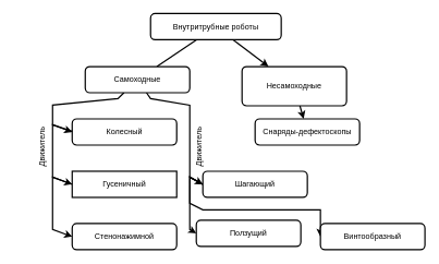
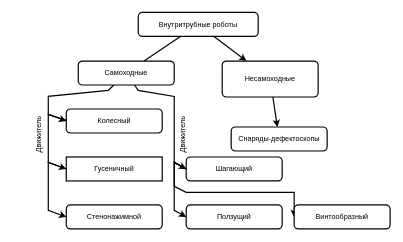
  <mxCell id="0" />
  <mxCell id="1" parent="0" />
  <mxCell id="2" value="" style="rounded=0;orthogonalLoop=1;jettySize=auto;html=1;strokeWidth=2;endArrow=none;" edge="1" parent="1" source="4" target="9"><mxGeometry relative="1" as="geometry" /></mxCell>
  <mxCell id="3" style="edgeStyle=none;rounded=0;orthogonalLoop=1;jettySize=auto;html=1;strokeWidth=2;" edge="1" parent="1" source="4" target="11"><mxGeometry relative="1" as="geometry" /></mxCell>
  <mxCell id="4" value="Внутритрубные роботы" style="rounded=1;whiteSpace=wrap;html=1;absoluteArcSize=1;arcSize=14;strokeWidth=2;" vertex="1" parent="1"><mxGeometry x="230" y="20" width="200" height="40" as="geometry" /></mxCell>
- <mxCell id="5" value="Снаряды-дефектоскопы" style="rounded=1;whiteSpace=wrap;html=1;absoluteArcSize=1;arcSize=14;strokeWidth=2;" vertex="1" parent="1"><mxGeometry x="390" y="181" width="160" height="40" as="geometry" /></mxCell>
+ <mxCell id="5" value="Снаряды-дефектоскопы" style="rounded=1;whiteSpace=wrap;html=1;absoluteArcSize=1;arcSize=14;strokeWidth=2;" vertex="1" parent="1"><mxGeometry x="385" y="211" width="160" height="40" as="geometry" /></mxCell>
  <mxCell id="6" value="" style="edgeStyle=none;rounded=0;orthogonalLoop=1;jettySize=auto;html=1;strokeWidth=2;" edge="1" parent="1" source="11" target="5"><mxGeometry relative="1" as="geometry" /></mxCell>
  <mxCell id="7" value="" style="edgeStyle=none;rounded=0;orthogonalLoop=1;jettySize=auto;html=1;strokeWidth=2;entryX=0;entryY=0.5;entryDx=0;entryDy=0;" edge="1" parent="1" source="9" target="10"><mxGeometry relative="1" as="geometry"><Array as="points"><mxPoint x="180" y="150" /><mxPoint x="80" y="160" /><mxPoint x="80" y="190" /></Array></mxGeometry></mxCell>
  <mxCell id="8" style="edgeStyle=none;rounded=0;orthogonalLoop=1;jettySize=auto;html=1;entryX=0;entryY=0.5;entryDx=0;entryDy=0;strokeWidth=2;" edge="1" parent="1" source="9" target="17"><mxGeometry relative="1" as="geometry"><Array as="points"><mxPoint x="230" y="150" /><mxPoint x="290" y="160" /><mxPoint x="290" y="270" /></Array></mxGeometry></mxCell>
  <mxCell id="9" value="Самоходные" style="rounded=1;whiteSpace=wrap;html=1;absoluteArcSize=1;arcSize=14;strokeWidth=2;" vertex="1" parent="1"><mxGeometry x="130" y="101" width="160" height="40" as="geometry" /></mxCell>
  <mxCell id="10" value="Колесный" style="rounded=1;whiteSpace=wrap;html=1;absoluteArcSize=1;arcSize=14;strokeWidth=2;" vertex="1" parent="1"><mxGeometry x="110" y="181" width="160" height="40" as="geometry" /></mxCell>
  <mxCell id="11" value="Несамоходные" style="rounded=1;whiteSpace=wrap;html=1;absoluteArcSize=1;arcSize=14;strokeWidth=2;" vertex="1" parent="1"><mxGeometry x="370" y="101" width="160" height="60" as="geometry" /></mxCell>
  <mxCell id="12" style="edgeStyle=none;rounded=0;orthogonalLoop=1;jettySize=auto;html=1;exitX=0;exitY=0.5;exitDx=0;exitDy=0;entryX=0;entryY=0.5;entryDx=0;entryDy=0;strokeWidth=2;" edge="1" parent="1" source="13" target="14"><mxGeometry relative="1" as="geometry"><Array as="points"><mxPoint x="80" y="270" /><mxPoint x="80" y="350" /></Array></mxGeometry></mxCell>
  <mxCell id="13" value="Гусеничный" style="whiteSpace=wrap;html=1;absoluteArcSize=1;arcSize=14;strokeWidth=2;rounded=0;" vertex="1" parent="1"><mxGeometry x="110" y="261" width="160" height="40" as="geometry" /></mxCell>
  <mxCell id="14" value="Стенонажимной" style="rounded=1;whiteSpace=wrap;html=1;absoluteArcSize=1;arcSize=14;strokeWidth=2;" vertex="1" parent="1"><mxGeometry x="110" y="341" width="160" height="40" as="geometry" /></mxCell>
  <mxCell id="15" style="edgeStyle=none;rounded=0;orthogonalLoop=1;jettySize=auto;html=1;exitX=0;exitY=0.5;exitDx=0;exitDy=0;entryX=0;entryY=0.5;entryDx=0;entryDy=0;strokeWidth=2;" edge="1" parent="1" source="17" target="18"><mxGeometry relative="1" as="geometry"><Array as="points"><mxPoint x="290" y="270" /><mxPoint x="290" y="350" /></Array></mxGeometry></mxCell>
  <mxCell id="16" style="edgeStyle=none;rounded=0;orthogonalLoop=1;jettySize=auto;html=1;exitX=0;exitY=0.5;exitDx=0;exitDy=0;entryX=0;entryY=0.5;entryDx=0;entryDy=0;strokeWidth=2;" edge="1" parent="1" source="17" target="19"><mxGeometry relative="1" as="geometry"><Array as="points"><mxPoint x="290" y="270" /><mxPoint x="290" y="310" /><mxPoint x="310" y="320" /><mxPoint x="490" y="320" /><mxPoint x="490" y="350" /></Array></mxGeometry></mxCell>
  <mxCell id="17" value="Шагающий" style="rounded=1;whiteSpace=wrap;html=1;absoluteArcSize=1;arcSize=14;strokeWidth=2;" vertex="1" parent="1"><mxGeometry x="310" y="261" width="160" height="40" as="geometry" /></mxCell>
- <mxCell id="18" value="Ползущий" style="rounded=1;whiteSpace=wrap;html=1;absoluteArcSize=1;arcSize=14;strokeWidth=2;" vertex="1" parent="1"><mxGeometry x="300" y="336" width="160" height="40" as="geometry" /></mxCell>
+ <mxCell id="18" value="Ползущий" style="rounded=1;whiteSpace=wrap;html=1;absoluteArcSize=1;arcSize=14;strokeWidth=2;" vertex="1" parent="1"><mxGeometry x="310" y="341" width="160" height="40" as="geometry" /></mxCell>
  <mxCell id="19" value="Винтообразный" style="rounded=1;whiteSpace=wrap;html=1;absoluteArcSize=1;arcSize=14;strokeWidth=2;" vertex="1" parent="1"><mxGeometry x="490" y="341" width="160" height="40" as="geometry" /></mxCell>
  <mxCell id="20" value="" style="edgeStyle=none;rounded=0;orthogonalLoop=1;jettySize=auto;html=1;strokeWidth=2;entryX=0;entryY=0.5;entryDx=0;entryDy=0;" edge="1" parent="1" target="13"><mxGeometry relative="1" as="geometry"><mxPoint x="110" y="200" as="sourcePoint" /><mxPoint x="76.5" y="291" as="targetPoint" /><Array as="points"><mxPoint x="80" y="190" /><mxPoint x="80" y="270" /></Array></mxGeometry></mxCell>
  <mxCell id="21" value="Движитель" style="text;html=1;resizable=0;points=[];autosize=1;align=left;verticalAlign=top;spacingTop=-4;rotation=-90;" vertex="1" parent="1"><mxGeometry x="20" y="201" width="90" height="20" as="geometry" /></mxCell>
  <mxCell id="22" value="Движитель" style="text;html=1;resizable=0;points=[];autosize=1;align=left;verticalAlign=top;spacingTop=-4;rotation=-90;" vertex="1" parent="1"><mxGeometry x="260" y="201" width="90" height="20" as="geometry" /></mxCell>
